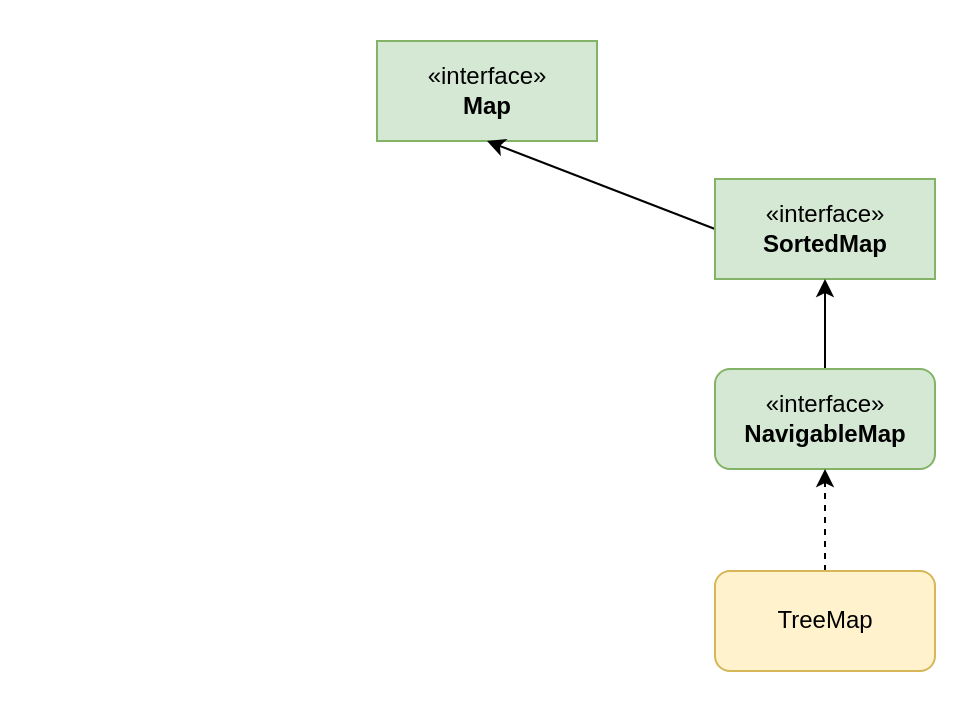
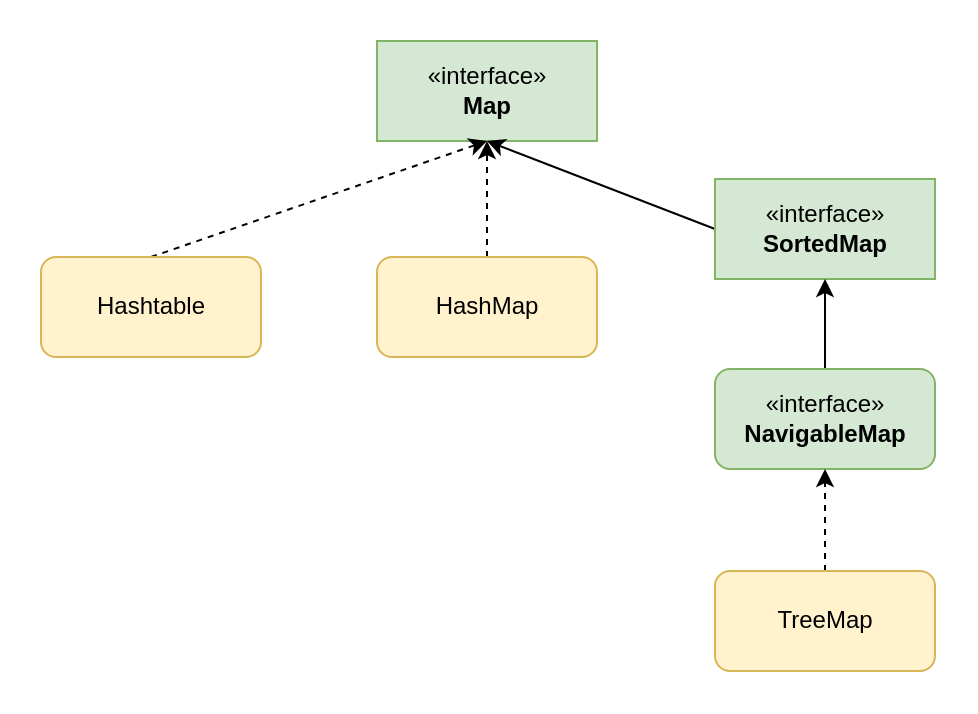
  <mxCell id="0" />
  <mxCell id="1" parent="0" />
  <mxCell id="2" value="«interface»&lt;br&gt;&lt;b&gt;Map&lt;/b&gt;" style="html=1;fillColor=#d5e8d4;strokeColor=#82b366;" vertex="1" parent="1"><mxGeometry x="188" y="20" width="110" height="50" as="geometry" /></mxCell>
  <mxCell id="3" style="edgeStyle=none;rounded=0;orthogonalLoop=1;jettySize=auto;html=1;exitX=0;exitY=0.5;exitDx=0;exitDy=0;entryX=0.5;entryY=1;entryDx=0;entryDy=0;" edge="1" parent="1" source="4" target="2"><mxGeometry relative="1" as="geometry" /></mxCell>
  <mxCell id="4" value="«interface»&lt;br&gt;&lt;b&gt;SortedMap&lt;/b&gt;" style="html=1;fillColor=#d5e8d4;strokeColor=#82b366;" vertex="1" parent="1"><mxGeometry x="357" y="89" width="110" height="50" as="geometry" /></mxCell>
+ <mxCell id="5" style="rounded=0;orthogonalLoop=1;jettySize=auto;html=1;exitX=0.5;exitY=0;exitDx=0;exitDy=0;entryX=0.5;entryY=1;entryDx=0;entryDy=0;dashed=1;" edge="1" parent="1" source="6" target="2"><mxGeometry relative="1" as="geometry" /></mxCell>
+ <mxCell id="6" value="Hashtable" style="html=1;rounded=1;fillColor=#fff2cc;strokeColor=#d6b656;" vertex="1" parent="1"><mxGeometry x="20" y="128" width="110" height="50" as="geometry" /></mxCell>
+ <mxCell id="7" style="edgeStyle=orthogonalEdgeStyle;rounded=0;orthogonalLoop=1;jettySize=auto;html=1;exitX=0.5;exitY=0;exitDx=0;exitDy=0;entryX=0.5;entryY=1;entryDx=0;entryDy=0;dashed=1;" edge="1" parent="1" source="8" target="2"><mxGeometry relative="1" as="geometry" /></mxCell>
+ <mxCell id="8" value="HashMap" style="html=1;rounded=1;fillColor=#fff2cc;strokeColor=#d6b656;" vertex="1" parent="1"><mxGeometry x="188" y="128" width="110" height="50" as="geometry" /></mxCell>
  <mxCell id="9" style="edgeStyle=none;rounded=0;orthogonalLoop=1;jettySize=auto;html=1;exitX=0.5;exitY=0;exitDx=0;exitDy=0;entryX=0.5;entryY=1;entryDx=0;entryDy=0;" edge="1" parent="1" source="10" target="4"><mxGeometry relative="1" as="geometry" /></mxCell>
  <mxCell id="10" value="«interface»&lt;br&gt;&lt;b&gt;NavigableMap&lt;/b&gt;" style="html=1;fillColor=#d5e8d4;strokeColor=#82b366;rounded=1;" vertex="1" parent="1"><mxGeometry x="357" y="184" width="110" height="50" as="geometry" /></mxCell>
  <mxCell id="11" style="edgeStyle=none;rounded=0;orthogonalLoop=1;jettySize=auto;html=1;exitX=0.5;exitY=0;exitDx=0;exitDy=0;entryX=0.5;entryY=1;entryDx=0;entryDy=0;dashed=1;" edge="1" parent="1" source="12" target="10"><mxGeometry relative="1" as="geometry" /></mxCell>
  <mxCell id="12" value="TreeMap" style="html=1;rounded=1;fillColor=#fff2cc;strokeColor=#d6b656;" vertex="1" parent="1"><mxGeometry x="357" y="285" width="110" height="50" as="geometry" /></mxCell>
